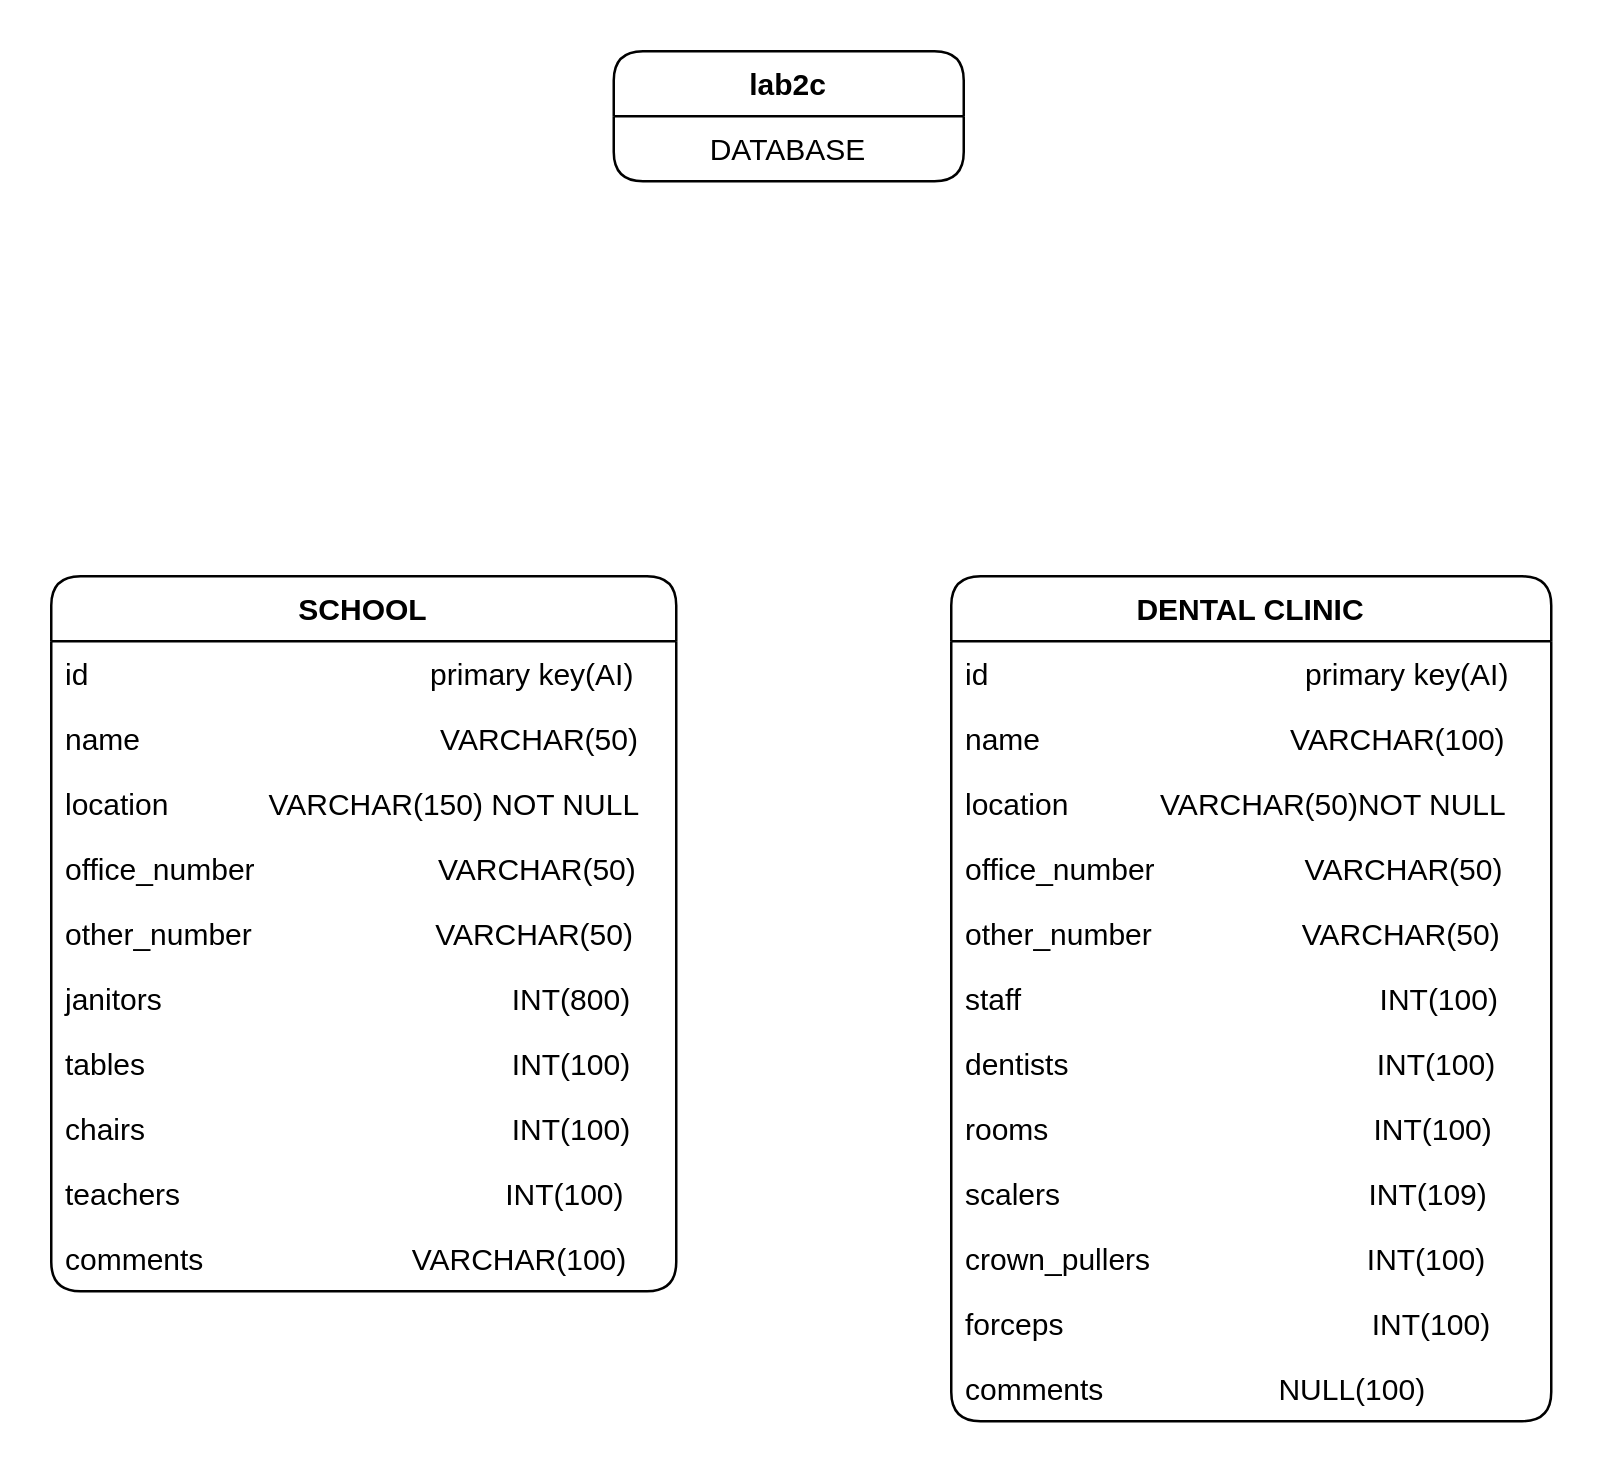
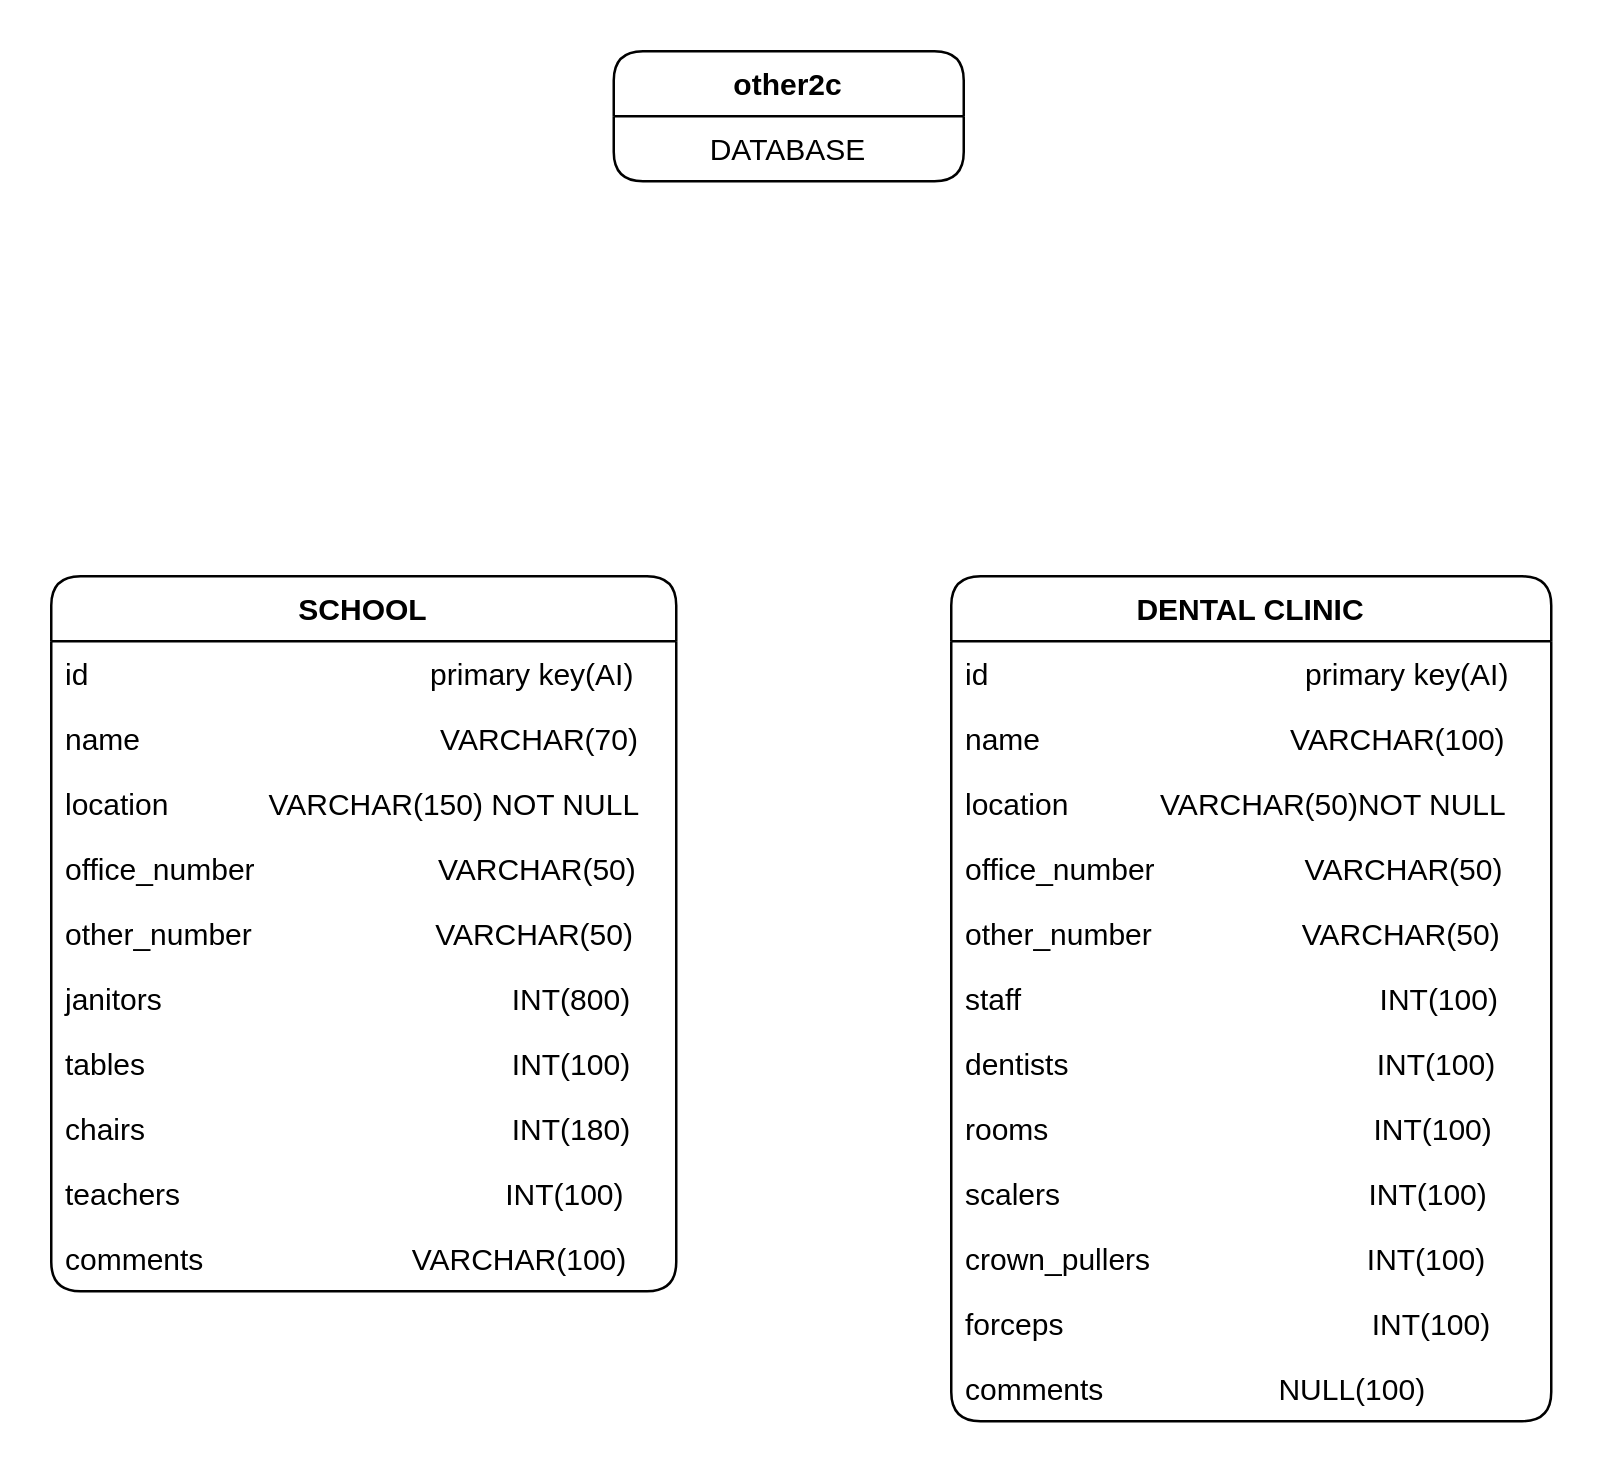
  <mxCell id="0" />
  <mxCell id="1" parent="0" />
- <mxCell id="2" value="lab2c" style="swimlane;fontStyle=1;childLayout=stackLayout;horizontal=1;startSize=26;fillColor=none;horizontalStack=0;resizeParent=1;resizeParentMax=0;resizeLast=0;collapsible=1;marginBottom=0;comic=0;rounded=1;" vertex="1" parent="1"><mxGeometry x="245" y="20" width="140" height="52" as="geometry" /></mxCell>
+ <mxCell id="2" value="other2c" style="swimlane;fontStyle=1;childLayout=stackLayout;horizontal=1;startSize=26;fillColor=none;horizontalStack=0;resizeParent=1;resizeParentMax=0;resizeLast=0;collapsible=1;marginBottom=0;comic=0;rounded=1;" vertex="1" parent="1"><mxGeometry x="245" y="20" width="140" height="52" as="geometry" /></mxCell>
  <mxCell id="3" value="DATABASE" style="text;strokeColor=none;fillColor=none;align=center;verticalAlign=top;spacingLeft=4;spacingRight=4;overflow=hidden;rotatable=0;points=[[0,0.5],[1,0.5]];portConstraint=eastwest;comic=0;rounded=1;" vertex="1" parent="2"><mxGeometry y="26" width="140" height="26" as="geometry" /></mxCell>
  <mxCell id="4" value="SCHOOL" style="swimlane;fontStyle=1;childLayout=stackLayout;horizontal=1;startSize=26;fillColor=none;horizontalStack=0;resizeParent=1;resizeParentMax=0;resizeLast=0;collapsible=1;marginBottom=0;align=center;comic=0;rounded=1;" vertex="1" parent="1"><mxGeometry x="20" y="230" width="250" height="286" as="geometry" /></mxCell>
  <mxCell id="5" value="id                                         primary key(AI)" style="text;strokeColor=none;fillColor=none;align=left;verticalAlign=top;spacingLeft=4;spacingRight=4;overflow=hidden;rotatable=0;points=[[0,0.5],[1,0.5]];portConstraint=eastwest;comic=0;rounded=1;" vertex="1" parent="4"><mxGeometry y="26" width="250" height="26" as="geometry" /></mxCell>
- <mxCell id="6" value="name                                    VARCHAR(50)" style="text;strokeColor=none;fillColor=none;align=left;verticalAlign=top;spacingLeft=4;spacingRight=4;overflow=hidden;rotatable=0;points=[[0,0.5],[1,0.5]];portConstraint=eastwest;comic=0;rounded=1;" vertex="1" parent="4"><mxGeometry y="52" width="250" height="26" as="geometry" /></mxCell>
+ <mxCell id="6" value="name                                    VARCHAR(70)" style="text;strokeColor=none;fillColor=none;align=left;verticalAlign=top;spacingLeft=4;spacingRight=4;overflow=hidden;rotatable=0;points=[[0,0.5],[1,0.5]];portConstraint=eastwest;comic=0;rounded=1;" vertex="1" parent="4"><mxGeometry y="52" width="250" height="26" as="geometry" /></mxCell>
  <mxCell id="7" value="location            VARCHAR(150) NOT NULL" style="text;strokeColor=none;fillColor=none;align=left;verticalAlign=top;spacingLeft=4;spacingRight=4;overflow=hidden;rotatable=0;points=[[0,0.5],[1,0.5]];portConstraint=eastwest;comic=0;rounded=1;" vertex="1" parent="4"><mxGeometry y="78" width="250" height="26" as="geometry" /></mxCell>
  <mxCell id="8" value="office_number                      VARCHAR(50)" style="text;strokeColor=none;fillColor=none;align=left;verticalAlign=top;spacingLeft=4;spacingRight=4;overflow=hidden;rotatable=0;points=[[0,0.5],[1,0.5]];portConstraint=eastwest;comic=0;rounded=1;" vertex="1" parent="4"><mxGeometry y="104" width="250" height="26" as="geometry" /></mxCell>
  <mxCell id="9" value="other_number                      VARCHAR(50)" style="text;strokeColor=none;fillColor=none;align=left;verticalAlign=top;spacingLeft=4;spacingRight=4;overflow=hidden;rotatable=0;points=[[0,0.5],[1,0.5]];portConstraint=eastwest;comic=0;rounded=1;" vertex="1" parent="4"><mxGeometry y="130" width="250" height="26" as="geometry" /></mxCell>
  <mxCell id="10" value="janitors                                          INT(800)" style="text;strokeColor=none;fillColor=none;align=left;verticalAlign=top;spacingLeft=4;spacingRight=4;overflow=hidden;rotatable=0;points=[[0,0.5],[1,0.5]];portConstraint=eastwest;comic=0;rounded=1;" vertex="1" parent="4"><mxGeometry y="156" width="250" height="26" as="geometry" /></mxCell>
  <mxCell id="11" value="tables                                            INT(100)" style="text;strokeColor=none;fillColor=none;align=left;verticalAlign=top;spacingLeft=4;spacingRight=4;overflow=hidden;rotatable=0;points=[[0,0.5],[1,0.5]];portConstraint=eastwest;comic=0;rounded=1;" vertex="1" parent="4"><mxGeometry y="182" width="250" height="26" as="geometry" /></mxCell>
- <mxCell id="12" value="chairs                                            INT(100)" style="text;strokeColor=none;fillColor=none;align=left;verticalAlign=top;spacingLeft=4;spacingRight=4;overflow=hidden;rotatable=0;points=[[0,0.5],[1,0.5]];portConstraint=eastwest;comic=0;rounded=1;" vertex="1" parent="4"><mxGeometry y="208" width="250" height="26" as="geometry" /></mxCell>
+ <mxCell id="12" value="chairs                                            INT(180)" style="text;strokeColor=none;fillColor=none;align=left;verticalAlign=top;spacingLeft=4;spacingRight=4;overflow=hidden;rotatable=0;points=[[0,0.5],[1,0.5]];portConstraint=eastwest;comic=0;rounded=1;" vertex="1" parent="4"><mxGeometry y="208" width="250" height="26" as="geometry" /></mxCell>
  <mxCell id="13" value="teachers                                       INT(100)" style="text;strokeColor=none;fillColor=none;align=left;verticalAlign=top;spacingLeft=4;spacingRight=4;overflow=hidden;rotatable=0;points=[[0,0.5],[1,0.5]];portConstraint=eastwest;comic=0;rounded=1;" vertex="1" parent="4"><mxGeometry y="234" width="250" height="26" as="geometry" /></mxCell>
  <mxCell id="14" value="comments                         VARCHAR(100)" style="text;strokeColor=none;fillColor=none;align=left;verticalAlign=top;spacingLeft=4;spacingRight=4;overflow=hidden;rotatable=0;points=[[0,0.5],[1,0.5]];portConstraint=eastwest;comic=0;rounded=1;" vertex="1" parent="4"><mxGeometry y="260" width="250" height="26" as="geometry" /></mxCell>
  <mxCell id="15" value="DENTAL CLINIC" style="swimlane;fontStyle=1;childLayout=stackLayout;horizontal=1;startSize=26;fillColor=none;horizontalStack=0;resizeParent=1;resizeParentMax=0;resizeLast=0;collapsible=1;marginBottom=0;align=center;comic=0;rounded=1;" vertex="1" parent="1"><mxGeometry x="380" y="230" width="240" height="338" as="geometry" /></mxCell>
  <mxCell id="16" value="id                                      primary key(AI)" style="text;strokeColor=none;fillColor=none;align=left;verticalAlign=top;spacingLeft=4;spacingRight=4;overflow=hidden;rotatable=0;points=[[0,0.5],[1,0.5]];portConstraint=eastwest;comic=0;rounded=1;" vertex="1" parent="15"><mxGeometry y="26" width="240" height="26" as="geometry" /></mxCell>
  <mxCell id="17" value="name                              VARCHAR(100)" style="text;strokeColor=none;fillColor=none;align=left;verticalAlign=top;spacingLeft=4;spacingRight=4;overflow=hidden;rotatable=0;points=[[0,0.5],[1,0.5]];portConstraint=eastwest;comic=0;rounded=1;" vertex="1" parent="15"><mxGeometry y="52" width="240" height="26" as="geometry" /></mxCell>
  <mxCell id="18" value="location           VARCHAR(50)NOT NULL" style="text;strokeColor=none;fillColor=none;align=left;verticalAlign=top;spacingLeft=4;spacingRight=4;overflow=hidden;rotatable=0;points=[[0,0.5],[1,0.5]];portConstraint=eastwest;comic=0;rounded=1;" vertex="1" parent="15"><mxGeometry y="78" width="240" height="26" as="geometry" /></mxCell>
  <mxCell id="19" value="office_number                  VARCHAR(50)" style="text;strokeColor=none;fillColor=none;align=left;verticalAlign=top;spacingLeft=4;spacingRight=4;overflow=hidden;rotatable=0;points=[[0,0.5],[1,0.5]];portConstraint=eastwest;comic=0;rounded=1;" vertex="1" parent="15"><mxGeometry y="104" width="240" height="26" as="geometry" /></mxCell>
  <mxCell id="20" value="other_number                  VARCHAR(50)" style="text;strokeColor=none;fillColor=none;align=left;verticalAlign=top;spacingLeft=4;spacingRight=4;overflow=hidden;rotatable=0;points=[[0,0.5],[1,0.5]];portConstraint=eastwest;comic=0;rounded=1;" vertex="1" parent="15"><mxGeometry y="130" width="240" height="26" as="geometry" /></mxCell>
  <mxCell id="21" value="staff                                           INT(100)" style="text;strokeColor=none;fillColor=none;align=left;verticalAlign=top;spacingLeft=4;spacingRight=4;overflow=hidden;rotatable=0;points=[[0,0.5],[1,0.5]];portConstraint=eastwest;comic=0;rounded=1;" vertex="1" parent="15"><mxGeometry y="156" width="240" height="26" as="geometry" /></mxCell>
  <mxCell id="22" value="dentists                                     INT(100)" style="text;strokeColor=none;fillColor=none;align=left;verticalAlign=top;spacingLeft=4;spacingRight=4;overflow=hidden;rotatable=0;points=[[0,0.5],[1,0.5]];portConstraint=eastwest;comic=0;rounded=1;" vertex="1" parent="15"><mxGeometry y="182" width="240" height="26" as="geometry" /></mxCell>
  <mxCell id="23" value="rooms                                       INT(100)" style="text;strokeColor=none;fillColor=none;align=left;verticalAlign=top;spacingLeft=4;spacingRight=4;overflow=hidden;rotatable=0;points=[[0,0.5],[1,0.5]];portConstraint=eastwest;comic=0;rounded=1;" vertex="1" parent="15"><mxGeometry y="208" width="240" height="26" as="geometry" /></mxCell>
- <mxCell id="24" value="scalers                                     INT(109)" style="text;strokeColor=none;fillColor=none;align=left;verticalAlign=top;spacingLeft=4;spacingRight=4;overflow=hidden;rotatable=0;points=[[0,0.5],[1,0.5]];portConstraint=eastwest;comic=0;rounded=1;" vertex="1" parent="15"><mxGeometry y="234" width="240" height="26" as="geometry" /></mxCell>
+ <mxCell id="24" value="scalers                                     INT(100)" style="text;strokeColor=none;fillColor=none;align=left;verticalAlign=top;spacingLeft=4;spacingRight=4;overflow=hidden;rotatable=0;points=[[0,0.5],[1,0.5]];portConstraint=eastwest;comic=0;rounded=1;" vertex="1" parent="15"><mxGeometry y="234" width="240" height="26" as="geometry" /></mxCell>
  <mxCell id="25" value="crown_pullers                          INT(100)" style="text;strokeColor=none;fillColor=none;align=left;verticalAlign=top;spacingLeft=4;spacingRight=4;overflow=hidden;rotatable=0;points=[[0,0.5],[1,0.5]];portConstraint=eastwest;comic=0;rounded=1;" vertex="1" parent="15"><mxGeometry y="260" width="240" height="26" as="geometry" /></mxCell>
  <mxCell id="26" value="forceps                                     INT(100)" style="text;strokeColor=none;fillColor=none;align=left;verticalAlign=top;spacingLeft=4;spacingRight=4;overflow=hidden;rotatable=0;points=[[0,0.5],[1,0.5]];portConstraint=eastwest;comic=0;rounded=1;" vertex="1" parent="15"><mxGeometry y="286" width="240" height="26" as="geometry" /></mxCell>
  <mxCell id="27" value="comments                     NULL(100)" style="text;strokeColor=none;fillColor=none;align=left;verticalAlign=top;spacingLeft=4;spacingRight=4;overflow=hidden;rotatable=0;points=[[0,0.5],[1,0.5]];portConstraint=eastwest;comic=0;rounded=1;" vertex="1" parent="15"><mxGeometry y="312" width="240" height="26" as="geometry" /></mxCell>
